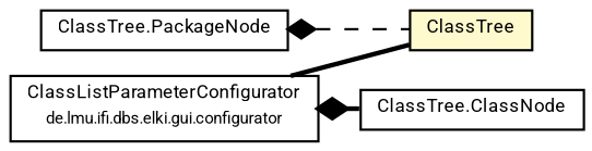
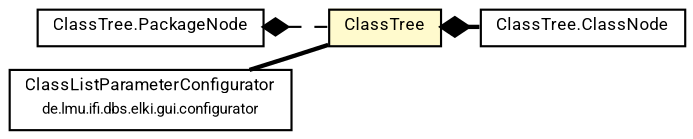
  digraph {
    fontname=Nunito
    nodesep=0.15
    rankdir=LR
    ranksep=0.25
    node [fontcolor=black fontname=Nunito fontsize=8 margin=0 shape=plaintext]
    edge [arrowhead=none arrowtail=diamond color=black dir=back fontname=Nunito fontsize=7 labelfontname=Roboto labelfontsize=7 style=bold weight=6]
    n1 [height=0 label=<<table title="de.lmu.ifi.dbs.elki.gui.util.ClassTree" border="0" cellborder="1" cellspacing="0" cellpadding="2" bgcolor="lemonChiffon" href="ClassTree.html" target="_parent"> 		<tr><td><table border="0" cellspacing="0" cellpadding="1"> 		<tr><td align="center" balign="center"> <font face="Roboto">ClassTree</font> </td></tr> 		</table></td></tr> 		</table>> width=0]
    n2 [height=0 label=<<table title="de.lmu.ifi.dbs.elki.gui.util.ClassTree.ClassNode" border="0" cellborder="1" cellspacing="0" cellpadding="2" href="ClassTree.ClassNode.html" target="_parent"> 		<tr><td><table border="0" cellspacing="0" cellpadding="1"> 		<tr><td align="center" balign="center"> <font face="Roboto">ClassTree.ClassNode</font> </td></tr> 		</table></td></tr> 		</table>> width=0]
    n3 [height=0 label=<<table title="de.lmu.ifi.dbs.elki.gui.util.ClassTree.PackageNode" border="0" cellborder="1" cellspacing="0" cellpadding="2" href="ClassTree.PackageNode.html" target="_parent"> 		<tr><td><table border="0" cellspacing="0" cellpadding="1"> 		<tr><td align="center" balign="center"> <font face="Roboto">ClassTree.PackageNode</font> </td></tr> 		</table></td></tr> 		</table>> width=0]
    n4 [height=0 label=<<table title="de.lmu.ifi.dbs.elki.gui.configurator.ClassListParameterConfigurator" border="0" cellborder="1" cellspacing="0" cellpadding="2" href="../configurator/ClassListParameterConfigurator.html" target="_parent"> 		<tr><td><table border="0" cellspacing="0" cellpadding="1"> 		<tr><td align="center" balign="center"> <font face="Roboto">ClassListParameterConfigurator</font> </td></tr> 		<tr><td align="center" balign="center"> <font face="Roboto" point-size="7.0">de.lmu.ifi.dbs.elki.gui.configurator</font> </td></tr> 		</table></td></tr> 		</table>> width=0]
-   n4 -> n2
+   n1 -> n2
    n3 -> n1 [style=dashed]
    n4 -> n1 [weight=2 arrowtail="" dir=""]
  }
